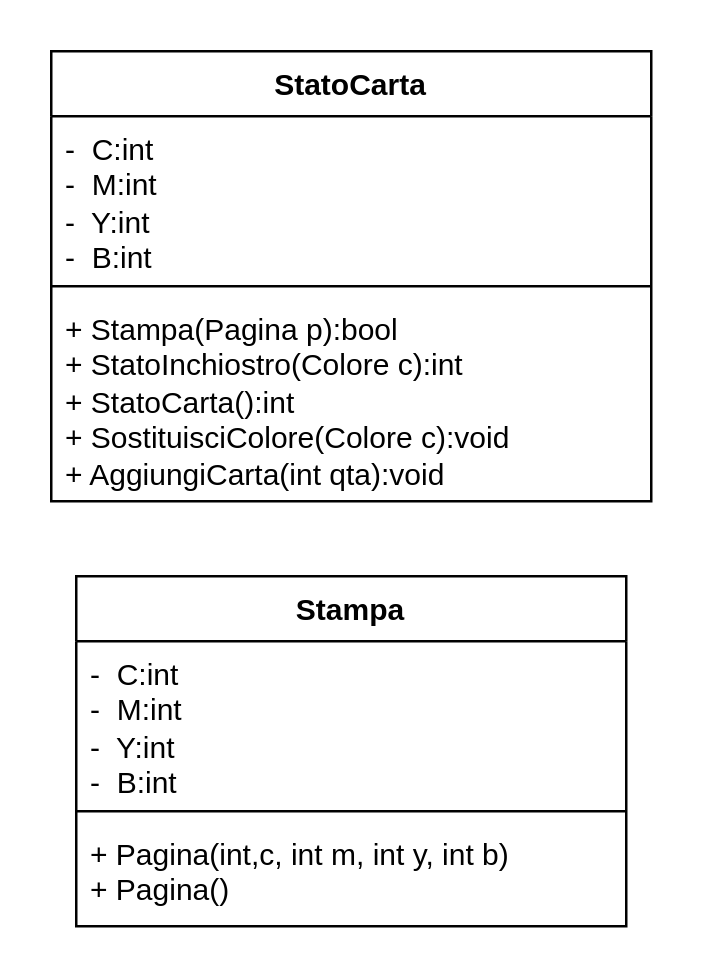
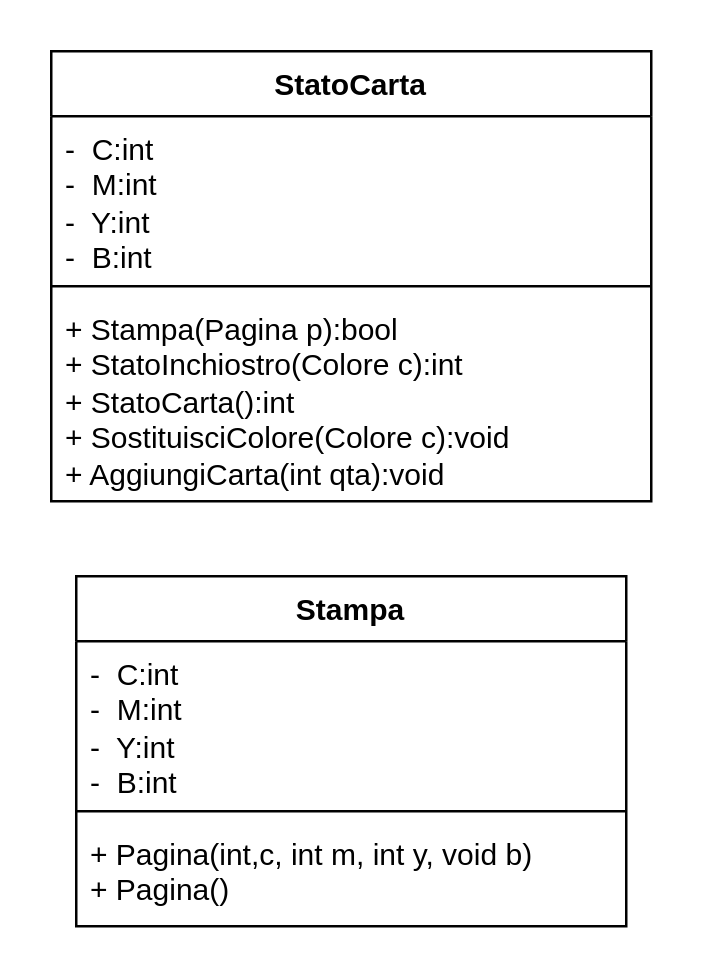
  <mxCell id="0" />
  <mxCell id="1" parent="0" />
  <mxCell id="2" value="StatoCarta" style="swimlane;fontStyle=1;align=center;verticalAlign=top;childLayout=stackLayout;horizontal=1;startSize=26;horizontalStack=0;resizeParent=1;resizeParentMax=0;resizeLast=0;collapsible=1;marginBottom=0;whiteSpace=wrap;html=1;" vertex="1" parent="1"><mxGeometry x="20" y="20" width="240" height="180" as="geometry" /></mxCell>
  <mxCell id="3" value="-&amp;nbsp; C:int&lt;br&gt;-&amp;nbsp; M:int&lt;br&gt;-&amp;nbsp; Y:int&lt;br&gt;-&amp;nbsp; B:int" style="text;strokeColor=none;fillColor=none;align=left;verticalAlign=top;spacingLeft=4;spacingRight=4;overflow=hidden;rotatable=0;points=[[0,0.5],[1,0.5]];portConstraint=eastwest;whiteSpace=wrap;html=1;" vertex="1" parent="2"><mxGeometry y="26" width="240" height="64" as="geometry" /></mxCell>
  <mxCell id="4" value="" style="line;strokeWidth=1;fillColor=none;align=left;verticalAlign=middle;spacingTop=-1;spacingLeft=3;spacingRight=3;rotatable=0;labelPosition=right;points=[];portConstraint=eastwest;strokeColor=inherit;" vertex="1" parent="2"><mxGeometry y="90" width="240" height="8" as="geometry" /></mxCell>
  <mxCell id="5" value="+ Stampa(Pagina p):bool&lt;br&gt;+ StatoInchiostro(Colore c):int&lt;br&gt;+ StatoCarta():int&lt;br&gt;+ SostituisciColore(Colore c):void&lt;br&gt;+ AggiungiCarta(int qta):void" style="text;strokeColor=none;fillColor=none;align=left;verticalAlign=top;spacingLeft=4;spacingRight=4;overflow=hidden;rotatable=0;points=[[0,0.5],[1,0.5]];portConstraint=eastwest;whiteSpace=wrap;html=1;" vertex="1" parent="2"><mxGeometry y="98" width="240" height="82" as="geometry" /></mxCell>
  <mxCell id="6" value="Stampa" style="swimlane;fontStyle=1;align=center;verticalAlign=top;childLayout=stackLayout;horizontal=1;startSize=26;horizontalStack=0;resizeParent=1;resizeParentMax=0;resizeLast=0;collapsible=1;marginBottom=0;whiteSpace=wrap;html=1;" vertex="1" parent="1"><mxGeometry x="30" y="230" width="220" height="140" as="geometry" /></mxCell>
  <mxCell id="7" value="-&amp;nbsp; C:int&lt;br style=&quot;border-color: var(--border-color);&quot;&gt;-&amp;nbsp; M:int&lt;br style=&quot;border-color: var(--border-color);&quot;&gt;-&amp;nbsp; Y:int&lt;br style=&quot;border-color: var(--border-color);&quot;&gt;-&amp;nbsp; B:int" style="text;strokeColor=none;fillColor=none;align=left;verticalAlign=top;spacingLeft=4;spacingRight=4;overflow=hidden;rotatable=0;points=[[0,0.5],[1,0.5]];portConstraint=eastwest;whiteSpace=wrap;html=1;" vertex="1" parent="6"><mxGeometry y="26" width="220" height="64" as="geometry" /></mxCell>
  <mxCell id="8" value="" style="line;strokeWidth=1;fillColor=none;align=left;verticalAlign=middle;spacingTop=-1;spacingLeft=3;spacingRight=3;rotatable=0;labelPosition=right;points=[];portConstraint=eastwest;strokeColor=inherit;" vertex="1" parent="6"><mxGeometry y="90" width="220" height="8" as="geometry" /></mxCell>
- <mxCell id="9" value="+ Pagina(int,c, int m, int y, int b)&lt;br&gt;+ Pagina()" style="text;strokeColor=none;fillColor=none;align=left;verticalAlign=top;spacingLeft=4;spacingRight=4;overflow=hidden;rotatable=0;points=[[0,0.5],[1,0.5]];portConstraint=eastwest;whiteSpace=wrap;html=1;" vertex="1" parent="6"><mxGeometry y="98" width="220" height="42" as="geometry" /></mxCell>
+ <mxCell id="9" value="+ Pagina(int,c, int m, int y, void b)&lt;br&gt;+ Pagina()" style="text;strokeColor=none;fillColor=none;align=left;verticalAlign=top;spacingLeft=4;spacingRight=4;overflow=hidden;rotatable=0;points=[[0,0.5],[1,0.5]];portConstraint=eastwest;whiteSpace=wrap;html=1;" vertex="1" parent="6"><mxGeometry y="98" width="220" height="42" as="geometry" /></mxCell>
